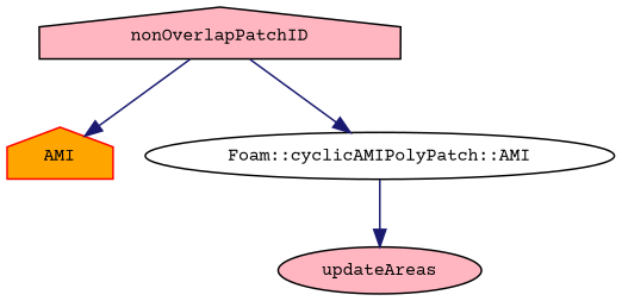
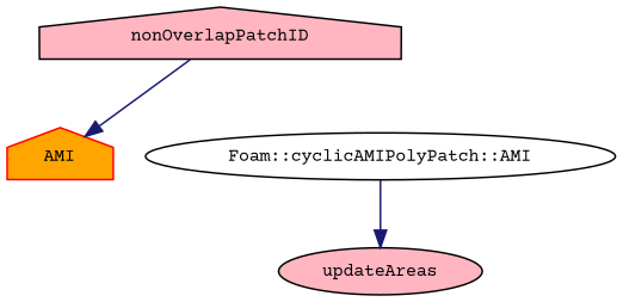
  digraph {
    fontname="Courier Prime"
    rankdir=TB
    node [color=black fillcolor=lightpink fontname="Courier Prime" fontsize=10 shape=house style=filled]
    edge [color=midnightblue fontname="Courier Prime" fontsize=10 labelfontname=Helvetica labelfontsize=10 style=solid]
    n1 [fontcolor=black height=0.2 label=nonOverlapPatchID width=0.4]
    n2 [color=red fillcolor=orange height=0.2 label=AMI width=0.4]
    n3 [fillcolor=white height=0.2 label="Foam::cyclicAMIPolyPatch::AMI" shape=ellipse width=0.4]
    n4 [height=0.2 label=updateAreas shape=ellipse width=0.4]
    n1 -> n2
-   n1 -> n3
    n3 -> n4
  }
